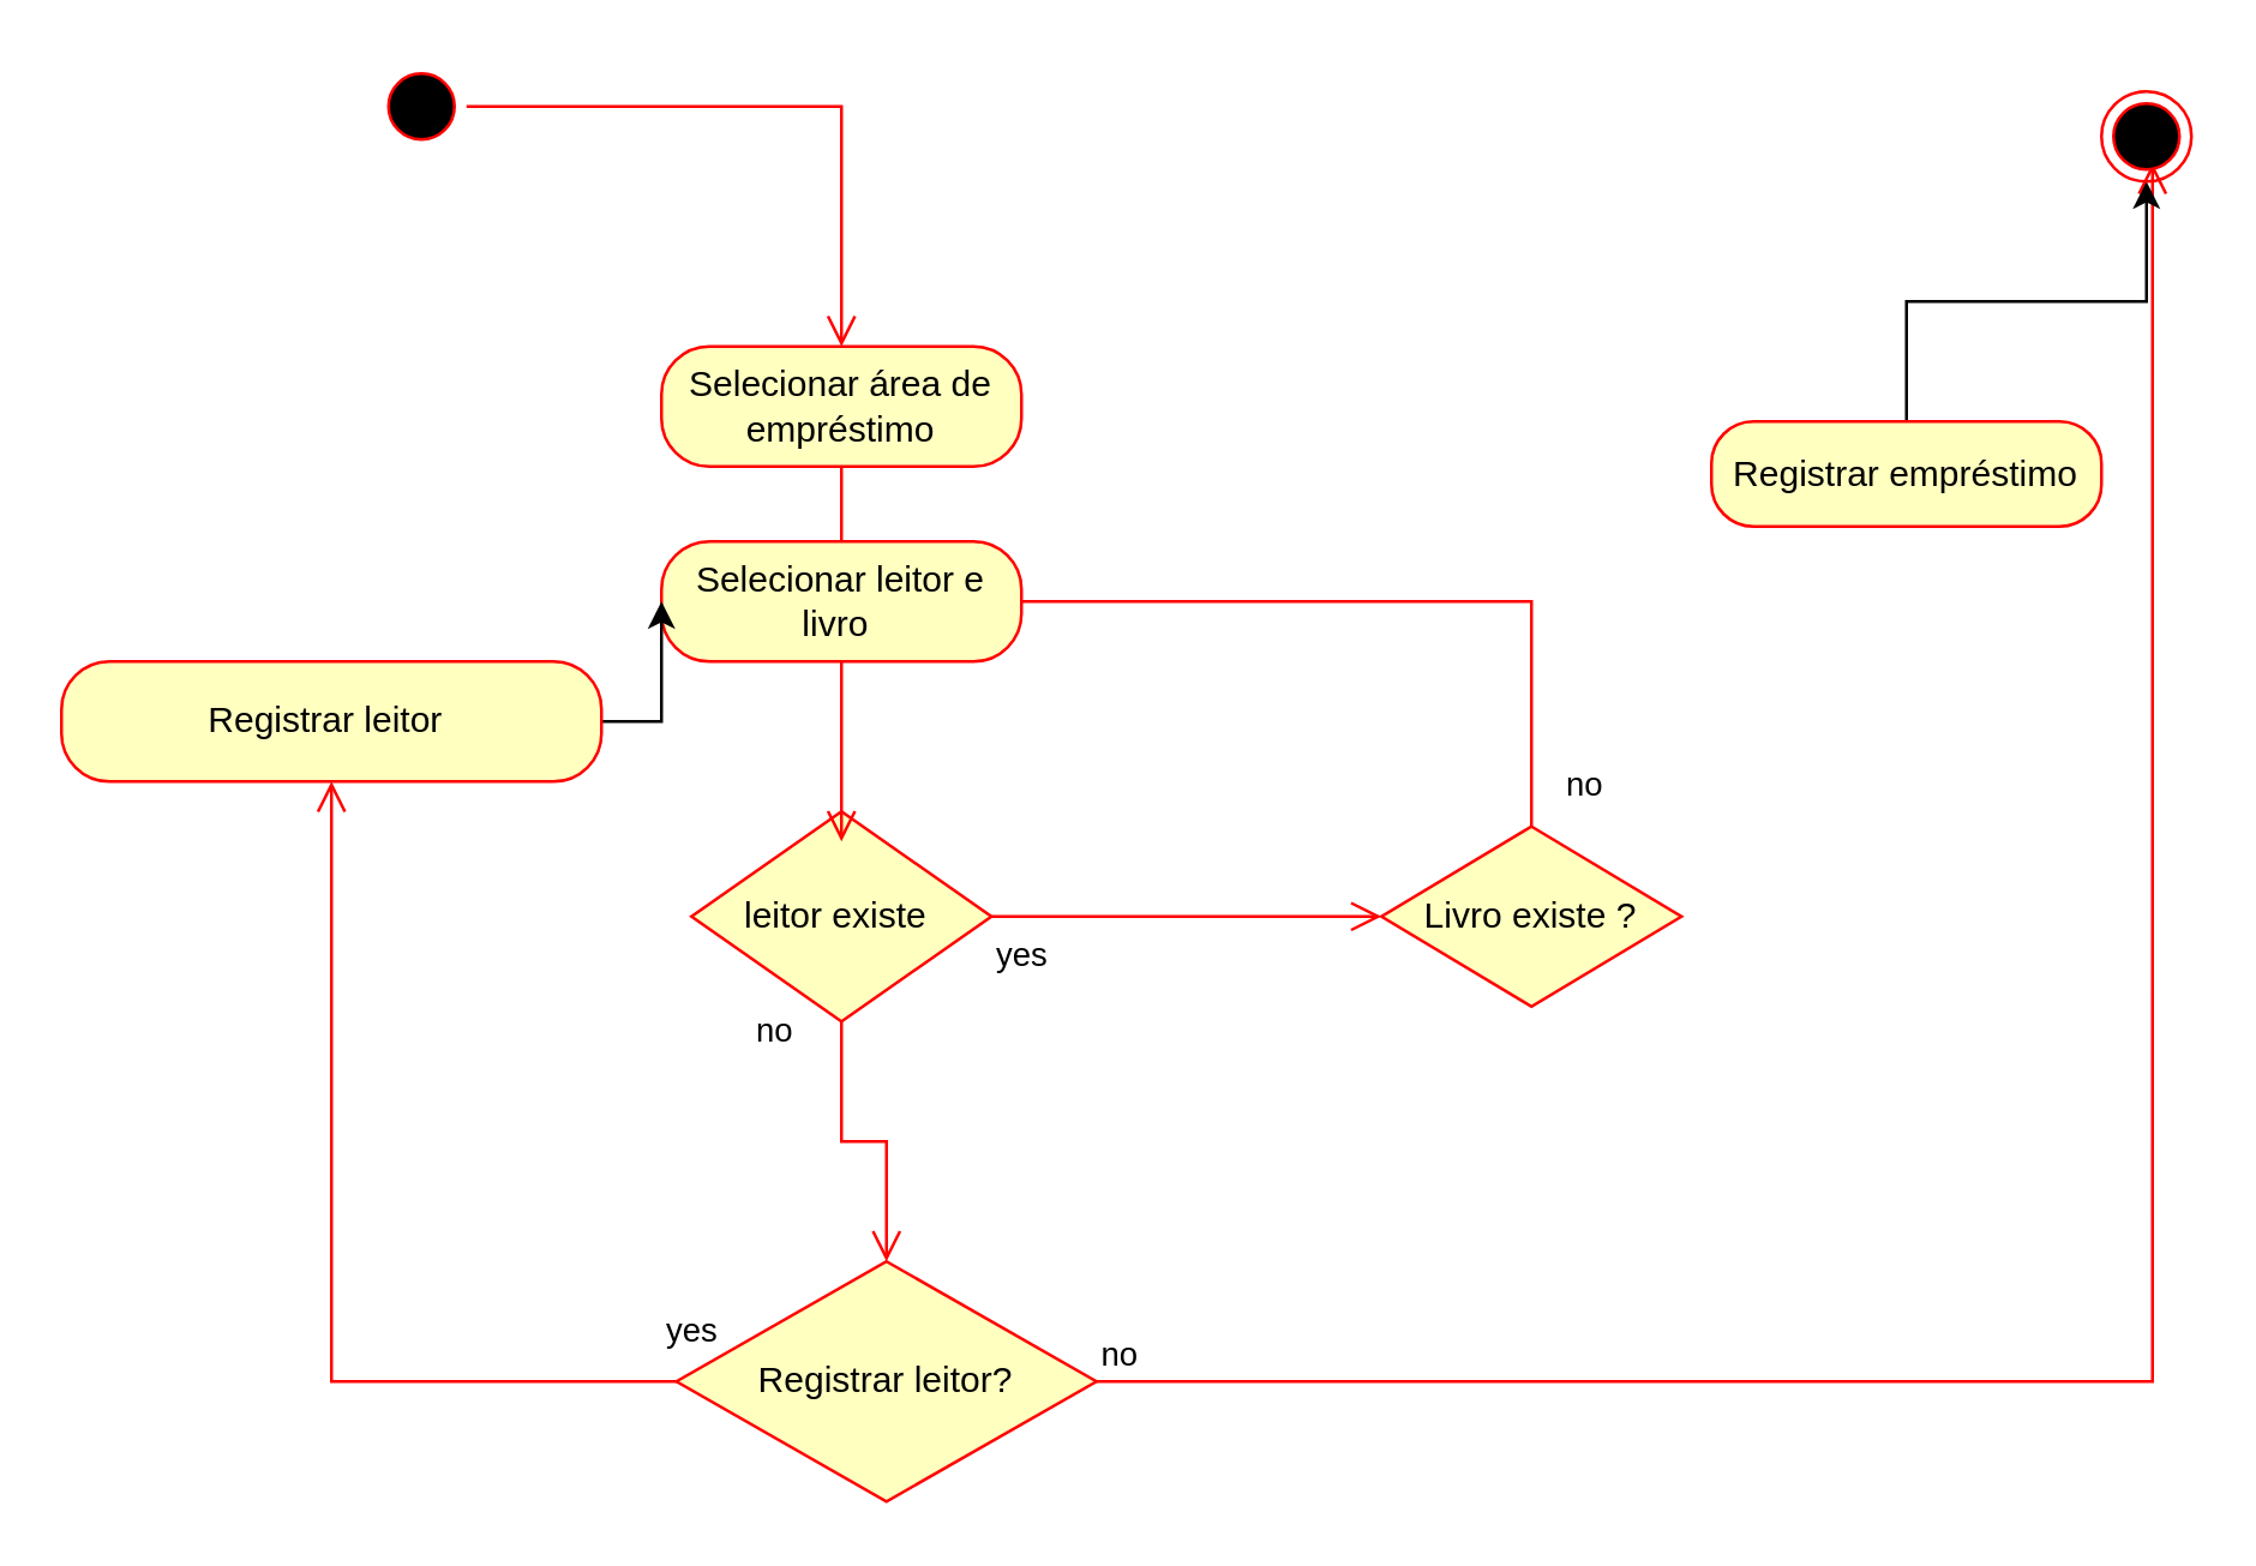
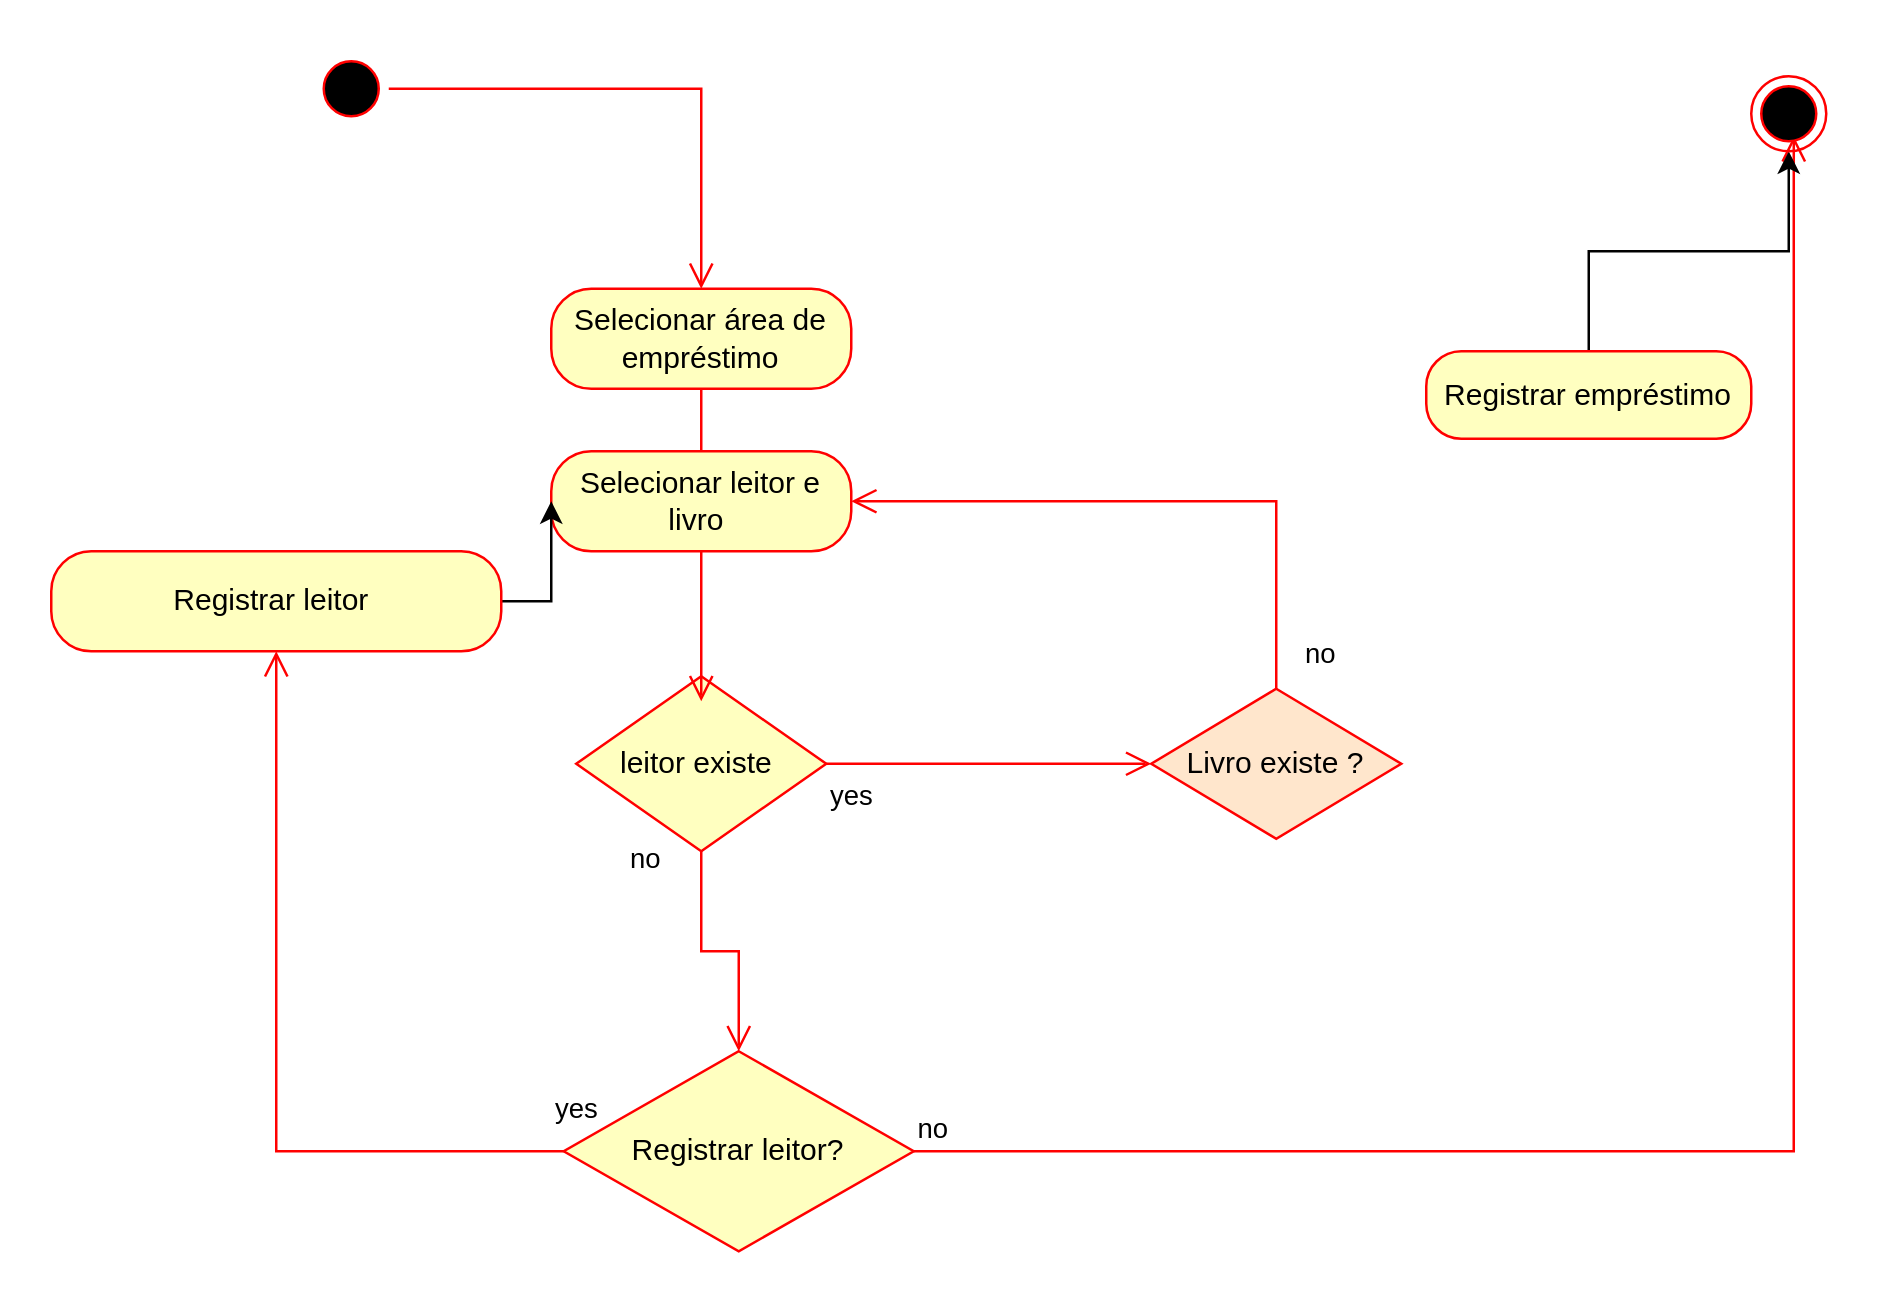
  <mxCell id="0" />
  <mxCell id="1" parent="0" />
  <mxCell id="2" value="leitor existe&amp;nbsp;" style="rhombus;whiteSpace=wrap;html=1;fontColor=#000000;fillColor=#ffffc0;strokeColor=#ff0000;" vertex="1" parent="1"><mxGeometry x="230" y="270" width="100" height="70" as="geometry" /></mxCell>
  <mxCell id="3" value="no" style="edgeStyle=orthogonalEdgeStyle;html=1;align=left;verticalAlign=bottom;endArrow=open;endSize=8;strokeColor=#ff0000;rounded=0;entryX=0.5;entryY=0;entryDx=0;entryDy=0;" edge="1" source="2" parent="1" target="13"><mxGeometry x="-0.75" y="-30" relative="1" as="geometry"><mxPoint x="310" y="390" as="targetPoint" /><mxPoint as="offset" /></mxGeometry></mxCell>
  <mxCell id="4" value="yes" style="edgeStyle=orthogonalEdgeStyle;html=1;align=left;verticalAlign=top;endArrow=open;endSize=8;strokeColor=#ff0000;rounded=0;" edge="1" source="2" parent="1"><mxGeometry x="-1" relative="1" as="geometry"><mxPoint x="460" y="305" as="targetPoint" /><mxPoint x="450" y="305" as="sourcePoint" /><Array as="points"><mxPoint x="351" y="305" /></Array></mxGeometry></mxCell>
  <mxCell id="5" value="" style="ellipse;html=1;shape=startState;fillColor=#000000;strokeColor=#ff0000;" vertex="1" parent="1"><mxGeometry x="125" y="20" width="30" height="30" as="geometry" /></mxCell>
  <mxCell id="6" value="" style="edgeStyle=orthogonalEdgeStyle;html=1;verticalAlign=bottom;endArrow=open;endSize=8;strokeColor=#ff0000;rounded=0;" edge="1" source="5" parent="1" target="7"><mxGeometry relative="1" as="geometry"><mxPoint x="260" as="targetPoint" y="170" /></mxGeometry></mxCell>
  <mxCell id="7" value="Selecionar área de empréstimo" style="rounded=1;whiteSpace=wrap;html=1;arcSize=40;fontColor=#000000;fillColor=#ffffc0;strokeColor=#ff0000;" vertex="1" parent="1"><mxGeometry x="220" y="115" width="120" height="40" as="geometry" /></mxCell>
  <mxCell id="8" value="" style="edgeStyle=orthogonalEdgeStyle;html=1;verticalAlign=bottom;endArrow=open;endSize=8;strokeColor=#ff0000;rounded=0;" edge="1" source="7" parent="1"><mxGeometry relative="1" as="geometry"><mxPoint x="280" y="190" as="targetPoint" /></mxGeometry></mxCell>
  <mxCell id="9" value="Selecionar leitor e livro&amp;nbsp;" style="rounded=1;whiteSpace=wrap;html=1;arcSize=40;fontColor=#000000;fillColor=#ffffc0;strokeColor=#ff0000;" vertex="1" parent="1"><mxGeometry x="220" y="180" width="120" height="40" as="geometry" /></mxCell>
  <mxCell id="10" value="" style="edgeStyle=orthogonalEdgeStyle;html=1;verticalAlign=bottom;endArrow=open;endSize=8;strokeColor=#ff0000;rounded=0;" edge="1" source="9" parent="1"><mxGeometry relative="1" as="geometry"><mxPoint x="280" y="280" as="targetPoint" /></mxGeometry></mxCell>
  <mxCell id="11" style="edgeStyle=orthogonalEdgeStyle;rounded=0;orthogonalLoop=1;jettySize=auto;html=1;entryX=0;entryY=0.5;entryDx=0;entryDy=0;" edge="1" parent="1" source="12" target="9"><mxGeometry relative="1" as="geometry" /></mxCell>
  <mxCell id="12" value="Registrar leitor&amp;nbsp;" style="rounded=1;whiteSpace=wrap;html=1;arcSize=40;fontColor=#000000;fillColor=#ffffc0;strokeColor=#ff0000;" vertex="1" parent="1"><mxGeometry x="20" y="220" width="180" height="40" as="geometry" /></mxCell>
  <mxCell id="13" value="Registrar leitor?" style="rhombus;whiteSpace=wrap;html=1;fontColor=#000000;fillColor=#ffffc0;strokeColor=#ff0000;" vertex="1" parent="1"><mxGeometry x="225" y="420" width="140" height="80" as="geometry" /></mxCell>
  <mxCell id="14" value="no" style="edgeStyle=orthogonalEdgeStyle;html=1;align=left;verticalAlign=bottom;endArrow=open;endSize=8;strokeColor=#ff0000;rounded=0;entryX=0.567;entryY=0.8;entryDx=0;entryDy=0;entryPerimeter=0;" edge="1" source="13" parent="1" target="20"><mxGeometry x="-1" relative="1" as="geometry"><mxPoint x="420" y="430" as="targetPoint" /></mxGeometry></mxCell>
  <mxCell id="15" value="yes" style="edgeStyle=orthogonalEdgeStyle;html=1;align=left;verticalAlign=top;endArrow=open;endSize=8;strokeColor=#ff0000;rounded=0;entryX=0.5;entryY=1;entryDx=0;entryDy=0;" edge="1" source="13" parent="1" target="12"><mxGeometry x="-0.971" y="-30" relative="1" as="geometry"><mxPoint x="70" y="330" as="targetPoint" /><mxPoint as="offset" /></mxGeometry></mxCell>
- <mxCell id="16" value="Livro existe ?" style="rhombus;whiteSpace=wrap;html=1;fontColor=#000000;fillColor=#ffffc0;strokeColor=#ff0000;" vertex="1" parent="1"><mxGeometry x="460" y="275" width="100" height="60" as="geometry" /></mxCell>
- <mxCell id="17" value="no" style="edgeStyle=orthogonalEdgeStyle;html=1;align=left;verticalAlign=bottom;endArrow=none;endSize=8;strokeColor=#ff0000;rounded=0;entryX=1;entryY=0.5;entryDx=0;entryDy=0;" edge="1" source="16" parent="1" target="9"><mxGeometry x="-0.959" y="-10" relative="1" as="geometry"><mxPoint x="630" y="310" as="targetPoint" /><Array as="points"><mxPoint x="510" y="200" /></Array><mxPoint as="offset" /></mxGeometry></mxCell>
+ <mxCell id="16" value="Livro existe ?" style="rhombus;whiteSpace=wrap;html=1;fontColor=#000000;fillColor=#ffe6cc;strokeColor=#ff0000;" vertex="1" parent="1"><mxGeometry x="460" y="275" width="100" height="60" as="geometry" /></mxCell>
+ <mxCell id="17" value="no" style="edgeStyle=orthogonalEdgeStyle;html=1;align=left;verticalAlign=bottom;endArrow=open;endSize=8;strokeColor=#ff0000;rounded=0;entryX=1;entryY=0.5;entryDx=0;entryDy=0;" edge="1" source="16" parent="1" target="9"><mxGeometry x="-0.959" y="-10" relative="1" as="geometry"><mxPoint x="630" y="310" as="targetPoint" /><Array as="points"><mxPoint x="510" y="200" /></Array><mxPoint as="offset" /></mxGeometry></mxCell>
  <mxCell id="18" style="edgeStyle=orthogonalEdgeStyle;rounded=0;orthogonalLoop=1;jettySize=auto;html=1;" edge="1" parent="1" source="19" target="20"><mxGeometry relative="1" as="geometry" /></mxCell>
  <mxCell id="19" value="Registrar empréstimo" style="rounded=1;whiteSpace=wrap;html=1;arcSize=40;fontColor=#000000;fillColor=#ffffc0;strokeColor=#ff0000;" vertex="1" parent="1"><mxGeometry x="570" y="140" width="130" height="35" as="geometry" /></mxCell>
  <mxCell id="20" value="" style="ellipse;html=1;shape=endState;fillColor=#000000;strokeColor=#ff0000;" vertex="1" parent="1"><mxGeometry x="700" y="30" width="30" height="30" as="geometry" /></mxCell>
